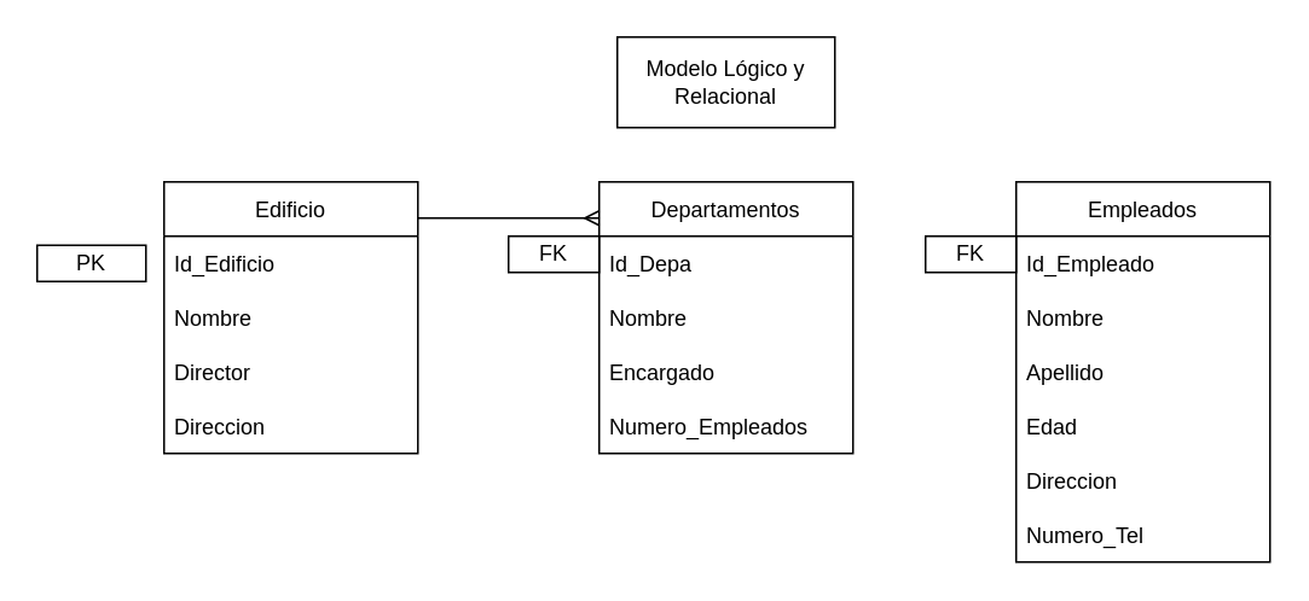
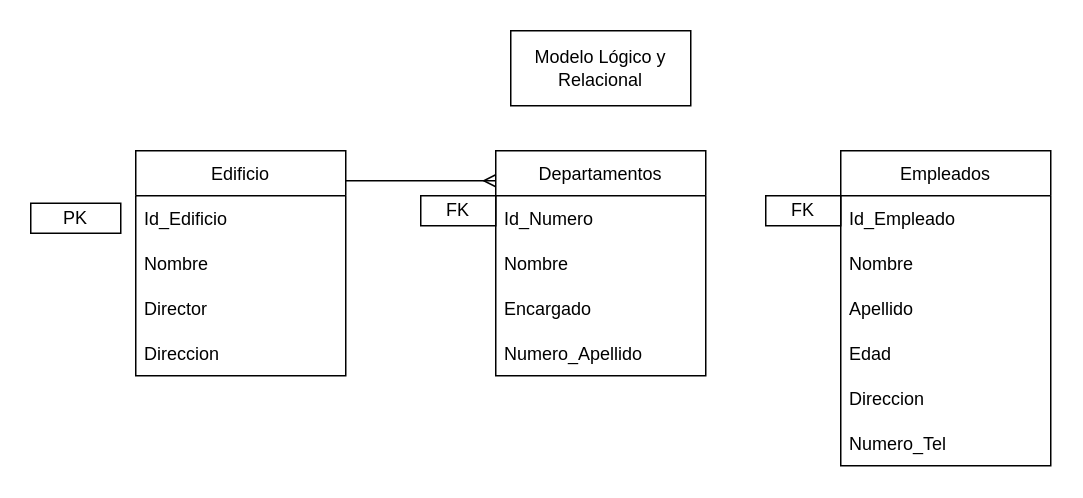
  <mxCell id="0" />
  <mxCell id="1" parent="0" />
  <mxCell id="2" value="Edificio" style="swimlane;fontStyle=0;childLayout=stackLayout;horizontal=1;startSize=30;horizontalStack=0;resizeParent=1;resizeParentMax=0;resizeLast=0;collapsible=1;marginBottom=0;" vertex="1" parent="1"><mxGeometry x="90" y="100" width="140" height="150" as="geometry" /></mxCell>
  <mxCell id="3" value="Id_Edificio" style="text;strokeColor=none;fillColor=none;align=left;verticalAlign=middle;spacingLeft=4;spacingRight=4;overflow=hidden;points=[[0,0.5],[1,0.5]];portConstraint=eastwest;rotatable=0;" vertex="1" parent="2"><mxGeometry y="30" width="140" height="30" as="geometry" /></mxCell>
  <mxCell id="4" value="Nombre" style="text;strokeColor=none;fillColor=none;align=left;verticalAlign=middle;spacingLeft=4;spacingRight=4;overflow=hidden;points=[[0,0.5],[1,0.5]];portConstraint=eastwest;rotatable=0;" vertex="1" parent="2"><mxGeometry y="60" width="140" height="30" as="geometry" /></mxCell>
  <mxCell id="5" value="Director" style="text;strokeColor=none;fillColor=none;align=left;verticalAlign=middle;spacingLeft=4;spacingRight=4;overflow=hidden;points=[[0,0.5],[1,0.5]];portConstraint=eastwest;rotatable=0;" vertex="1" parent="2"><mxGeometry y="90" width="140" height="30" as="geometry" /></mxCell>
  <mxCell id="6" value="Direccion" style="text;strokeColor=none;fillColor=none;align=left;verticalAlign=middle;spacingLeft=4;spacingRight=4;overflow=hidden;points=[[0,0.5],[1,0.5]];portConstraint=eastwest;rotatable=0;" vertex="1" parent="2"><mxGeometry y="120" width="140" height="30" as="geometry" /></mxCell>
  <mxCell id="7" value="Departamentos" style="swimlane;fontStyle=0;childLayout=stackLayout;horizontal=1;startSize=30;horizontalStack=0;resizeParent=1;resizeParentMax=0;resizeLast=0;collapsible=1;marginBottom=0;" vertex="1" parent="1"><mxGeometry x="330" y="100" width="140" height="150" as="geometry" /></mxCell>
- <mxCell id="8" value="Id_Depa" style="text;strokeColor=none;fillColor=none;align=left;verticalAlign=middle;spacingLeft=4;spacingRight=4;overflow=hidden;points=[[0,0.5],[1,0.5]];portConstraint=eastwest;rotatable=0;" vertex="1" parent="7"><mxGeometry y="30" width="140" height="30" as="geometry" /></mxCell>
+ <mxCell id="8" value="Id_Numero" style="text;strokeColor=none;fillColor=none;align=left;verticalAlign=middle;spacingLeft=4;spacingRight=4;overflow=hidden;points=[[0,0.5],[1,0.5]];portConstraint=eastwest;rotatable=0;" vertex="1" parent="7"><mxGeometry y="30" width="140" height="30" as="geometry" /></mxCell>
  <mxCell id="9" value="Nombre" style="text;strokeColor=none;fillColor=none;align=left;verticalAlign=middle;spacingLeft=4;spacingRight=4;overflow=hidden;points=[[0,0.5],[1,0.5]];portConstraint=eastwest;rotatable=0;" vertex="1" parent="7"><mxGeometry y="60" width="140" height="30" as="geometry" /></mxCell>
  <mxCell id="10" value="Encargado" style="text;strokeColor=none;fillColor=none;align=left;verticalAlign=middle;spacingLeft=4;spacingRight=4;overflow=hidden;points=[[0,0.5],[1,0.5]];portConstraint=eastwest;rotatable=0;" vertex="1" parent="7"><mxGeometry y="90" width="140" height="30" as="geometry" /></mxCell>
- <mxCell id="11" value="Numero_Empleados" style="text;strokeColor=none;fillColor=none;align=left;verticalAlign=middle;spacingLeft=4;spacingRight=4;overflow=hidden;points=[[0,0.5],[1,0.5]];portConstraint=eastwest;rotatable=0;" vertex="1" parent="7"><mxGeometry y="120" width="140" height="30" as="geometry" /></mxCell>
+ <mxCell id="11" value="Numero_Apellido" style="text;strokeColor=none;fillColor=none;align=left;verticalAlign=middle;spacingLeft=4;spacingRight=4;overflow=hidden;points=[[0,0.5],[1,0.5]];portConstraint=eastwest;rotatable=0;" vertex="1" parent="7"><mxGeometry y="120" width="140" height="30" as="geometry" /></mxCell>
  <mxCell id="12" value="Empleados" style="swimlane;fontStyle=0;childLayout=stackLayout;horizontal=1;startSize=30;horizontalStack=0;resizeParent=1;resizeParentMax=0;resizeLast=0;collapsible=1;marginBottom=0;" vertex="1" parent="1"><mxGeometry x="560" y="100" width="140" height="210" as="geometry" /></mxCell>
  <mxCell id="13" value="Id_Empleado" style="text;strokeColor=none;fillColor=none;align=left;verticalAlign=middle;spacingLeft=4;spacingRight=4;overflow=hidden;points=[[0,0.5],[1,0.5]];portConstraint=eastwest;rotatable=0;" vertex="1" parent="12"><mxGeometry y="30" width="140" height="30" as="geometry" /></mxCell>
  <mxCell id="14" value="Nombre" style="text;strokeColor=none;fillColor=none;align=left;verticalAlign=middle;spacingLeft=4;spacingRight=4;overflow=hidden;points=[[0,0.5],[1,0.5]];portConstraint=eastwest;rotatable=0;" vertex="1" parent="12"><mxGeometry y="60" width="140" height="30" as="geometry" /></mxCell>
  <mxCell id="15" value="Apellido" style="text;strokeColor=none;fillColor=none;align=left;verticalAlign=middle;spacingLeft=4;spacingRight=4;overflow=hidden;points=[[0,0.5],[1,0.5]];portConstraint=eastwest;rotatable=0;" vertex="1" parent="12"><mxGeometry y="90" width="140" height="30" as="geometry" /></mxCell>
  <mxCell id="16" value="Edad" style="text;strokeColor=none;fillColor=none;align=left;verticalAlign=middle;spacingLeft=4;spacingRight=4;overflow=hidden;points=[[0,0.5],[1,0.5]];portConstraint=eastwest;rotatable=0;" vertex="1" parent="12"><mxGeometry y="120" width="140" height="30" as="geometry" /></mxCell>
  <mxCell id="17" value="Direccion" style="text;strokeColor=none;fillColor=none;align=left;verticalAlign=middle;spacingLeft=4;spacingRight=4;overflow=hidden;points=[[0,0.5],[1,0.5]];portConstraint=eastwest;rotatable=0;" vertex="1" parent="12"><mxGeometry y="150" width="140" height="30" as="geometry" /></mxCell>
  <mxCell id="18" value="Numero_Tel" style="text;strokeColor=none;fillColor=none;align=left;verticalAlign=middle;spacingLeft=4;spacingRight=4;overflow=hidden;points=[[0,0.5],[1,0.5]];portConstraint=eastwest;rotatable=0;" vertex="1" parent="12"><mxGeometry y="180" width="140" height="30" as="geometry" /></mxCell>
  <mxCell id="19" value="" style="edgeStyle=entityRelationEdgeStyle;fontSize=12;html=1;endArrow=ERmany;rounded=0;" edge="1" parent="1"><mxGeometry width="100" height="100" relative="1" as="geometry"><mxPoint x="230" y="120" as="sourcePoint" /><mxPoint x="330" y="120" as="targetPoint" /></mxGeometry></mxCell>
  <mxCell id="20" value="PK" style="rounded=0;whiteSpace=wrap;html=1;" vertex="1" parent="1"><mxGeometry x="20" y="135" width="60" height="20" as="geometry" /></mxCell>
  <mxCell id="21" value="FK" style="rounded=0;whiteSpace=wrap;html=1;" vertex="1" parent="1"><mxGeometry x="280" y="130" width="50" height="20" as="geometry" /></mxCell>
  <mxCell id="22" value="FK" style="rounded=0;whiteSpace=wrap;html=1;" vertex="1" parent="1"><mxGeometry x="510" y="130" width="50" height="20" as="geometry" /></mxCell>
  <mxCell id="23" value="Modelo Lógico y Relacional" style="rounded=0;whiteSpace=wrap;html=1;" vertex="1" parent="1"><mxGeometry x="340" y="20" width="120" height="50" as="geometry" /></mxCell>
